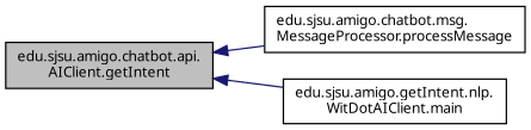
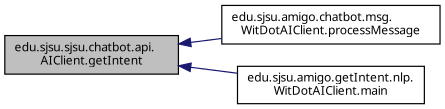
  digraph {
    fontname="Noto Sans"
    rankdir=LR
    node [color=black fillcolor=white fontname="Noto Sans" fontsize=10 shape=record style=filled]
    edge [color=midnightblue dir=back fontname="Noto Sans" fontsize=10 labelfontname=Helvetica labelfontsize=10 style=solid]
-   n1 [fillcolor=grey75 fontcolor=black height=0.2 label="edu.sjsu.amigo.chatbot.api.\lAIClient.getIntent" width=0.4]
-   n2 [height=0.2 label="edu.sjsu.amigo.chatbot.msg.\lMessageProcessor.processMessage" width=0.4]
+   n1 [fillcolor=grey75 fontcolor=black height=0.2 label="edu.sjsu.sjsu.chatbot.api.\lAIClient.getIntent" width=0.4]
+   n2 [height=0.2 label="edu.sjsu.amigo.chatbot.msg.\lWitDotAIClient.processMessage" width=0.4]
    n3 [height=0.2 label="edu.sjsu.amigo.getIntent.nlp.\lWitDotAIClient.main" width=0.4]
    n1 -> n2
    n1 -> n3
  }
